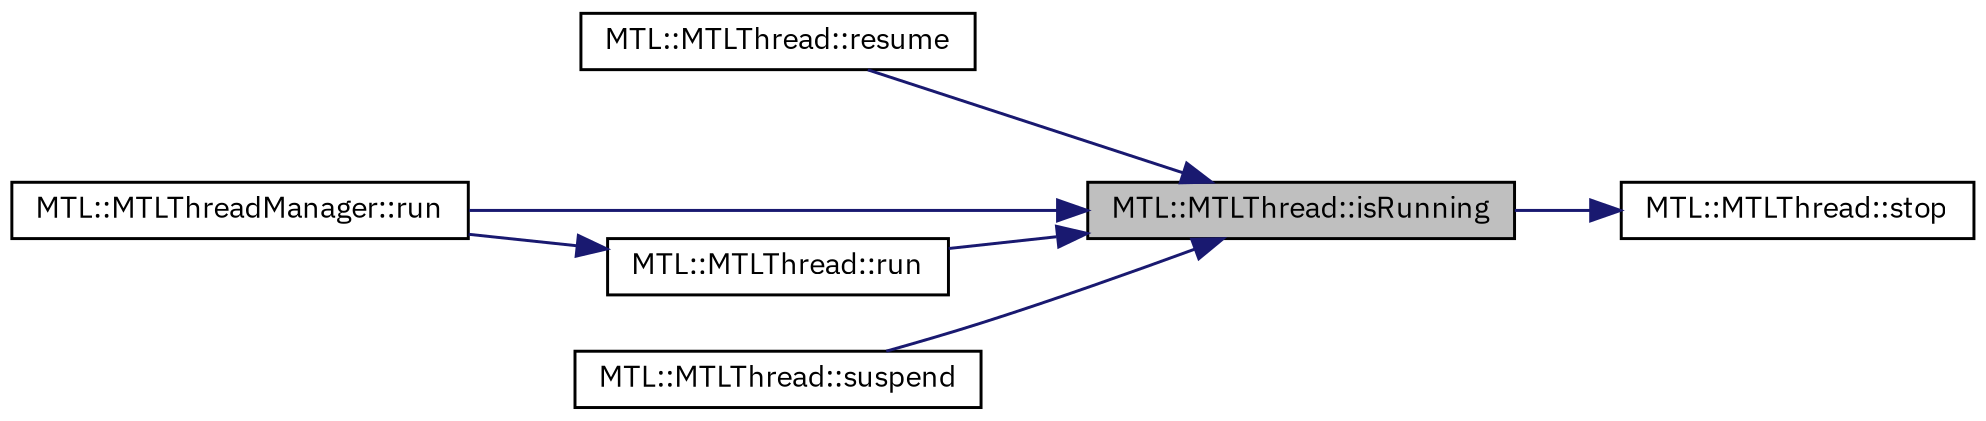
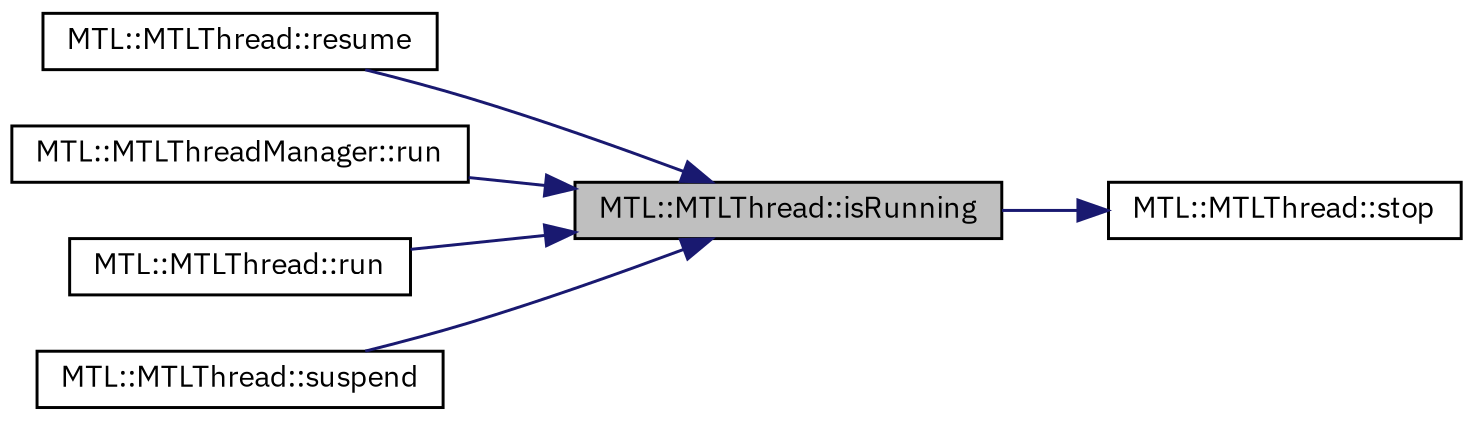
  digraph {
    fontname="IBM Plex Sans"
    rankdir=RL
    node [color=black fillcolor=white fontname="IBM Plex Sans" fontsize=10 shape=record style=filled]
    edge [color=midnightblue dir=back fontname="IBM Plex Sans" fontsize=10 labelfontname=Helvetica labelfontsize=10 style=solid]
    n1 [fillcolor=grey75 fontcolor=black height=0.2 label="MTL::MTLThread::isRunning" width=0.4]
    n2 [height=0.2 label="MTL::MTLThread::resume" width=0.4]
    n3 [height=0.2 label="MTL::MTLThreadManager::run" width=0.4]
    n4 [height=0.2 label="MTL::MTLThread::run" width=0.4]
    n5 [height=0.2 label="MTL::MTLThread::suspend" width=0.4]
    n6 [height=0.2 label="MTL::MTLThread::stop" width=0.4]
    n1 -> n2
    n1 -> n3
    n1 -> n4
    n1 -> n5
-   n4 -> n3
    n6 -> n1
  }
